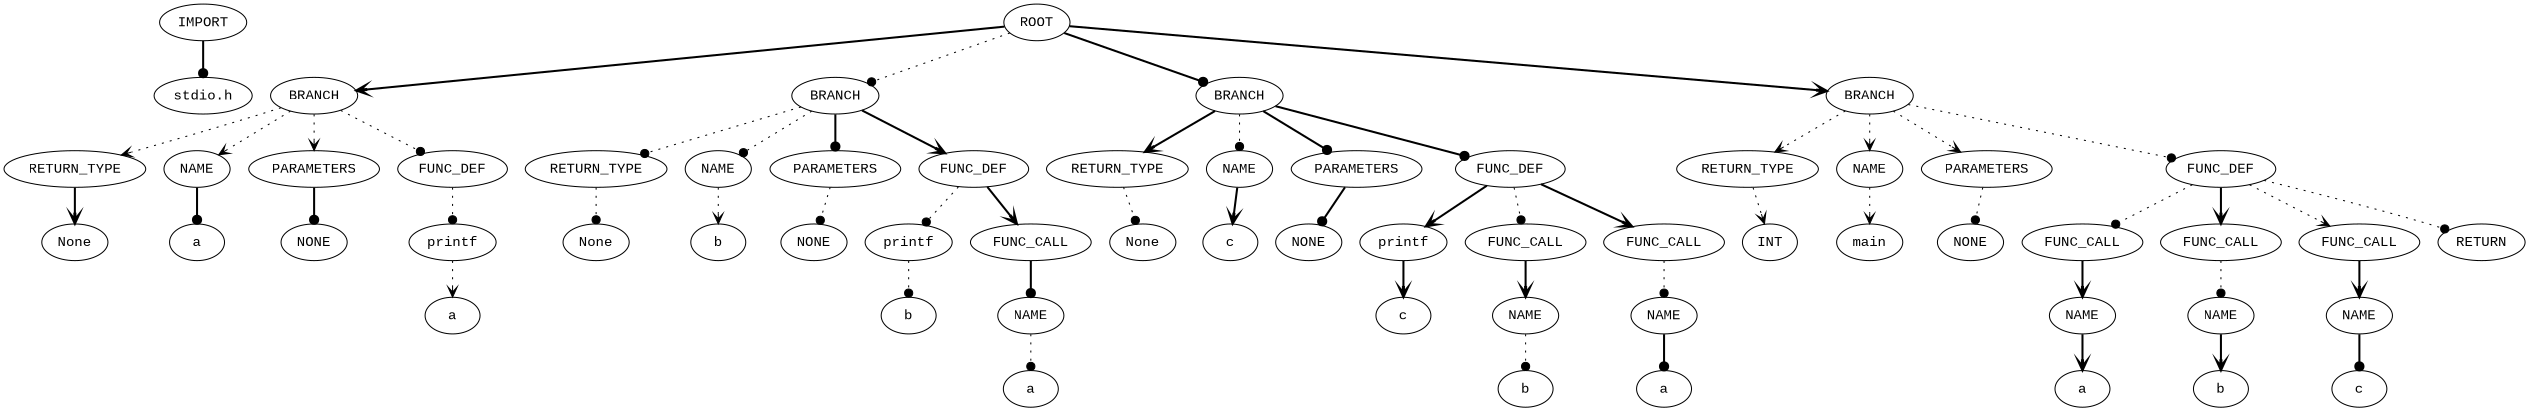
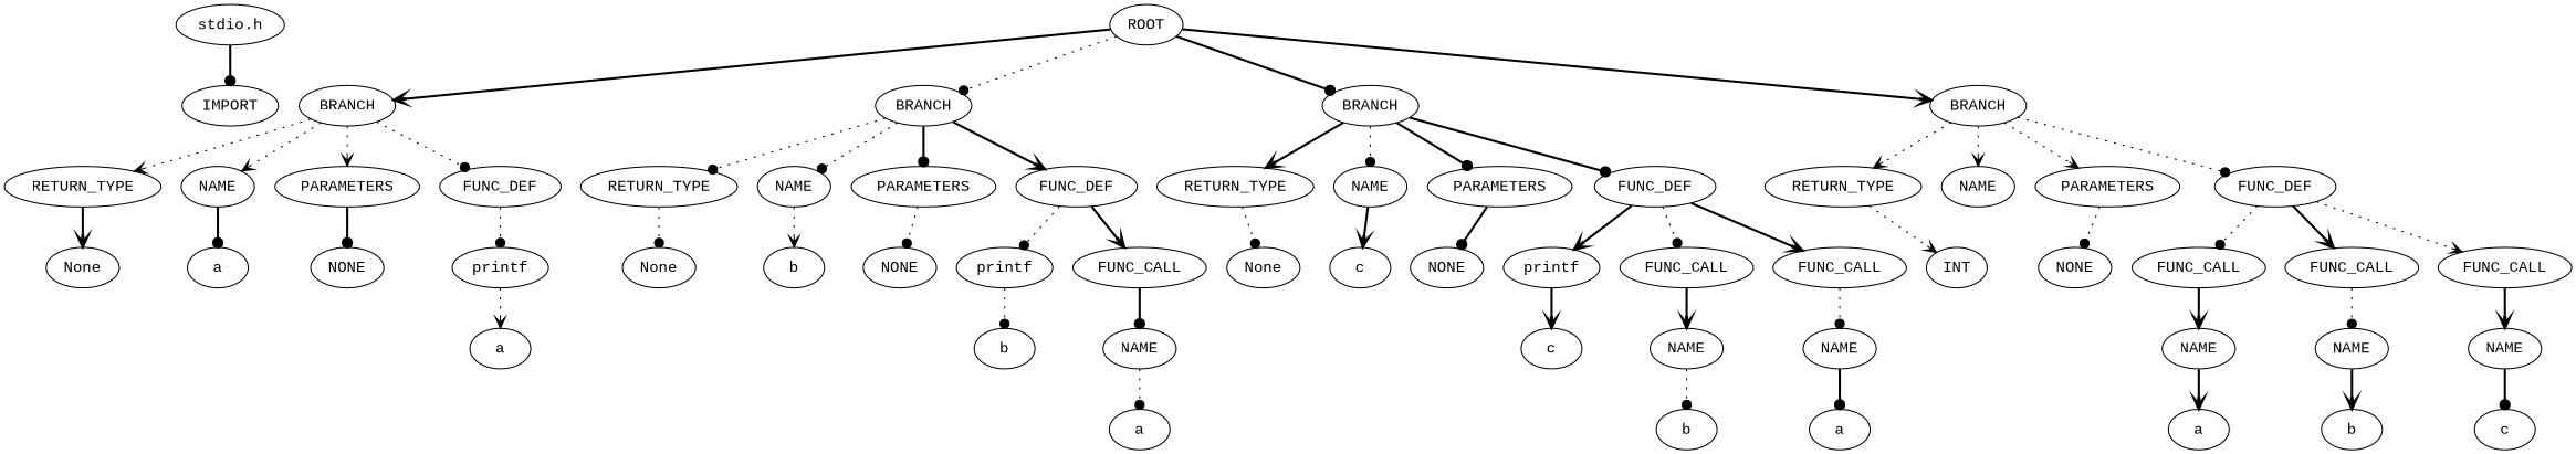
  strict digraph {
    fontname="Liberation Mono"
    node [fontname="Liberation Mono"]
    edge [arrowhead=dot fontname="Liberation Mono" style=dotted]
    n1 [label=IMPORT]
    n2 [label="stdio.h"]
    n3 [label=BRANCH]
    n4 [label=RETURN_TYPE]
    n5 [label=NAME]
    n6 [label=PARAMETERS]
    n7 [label=FUNC_DEF]
    n8 [label=None]
    n9 [label=a]
    n10 [label=NONE]
    n11 [label=printf]
    n12 [label=BRANCH]
    n13 [label=RETURN_TYPE]
    n14 [label=NAME]
    n15 [label=PARAMETERS]
    n16 [label=FUNC_DEF]
    n17 [label=None]
    n18 [label=b]
    n19 [label=NONE]
    n20 [label=printf]
    n21 [label=FUNC_CALL]
    n22 [label=BRANCH]
    n23 [label=RETURN_TYPE]
    n24 [label=NAME]
    n25 [label=PARAMETERS]
    n26 [label=FUNC_DEF]
    n27 [label=None]
    n28 [label=c]
    n29 [label=NONE]
    n30 [label=printf]
    n31 [label=FUNC_CALL]
    n32 [label=FUNC_CALL]
    n33 [label=BRANCH]
    n34 [label=RETURN_TYPE]
    n35 [label=NAME]
    n36 [label=PARAMETERS]
    n37 [label=FUNC_DEF]
    n38 [label=INT]
-   n39 [label=main]
    n40 [label=NONE]
    n41 [label=FUNC_CALL]
    n42 [label=FUNC_CALL]
    n43 [label=FUNC_CALL]
-   n44 [label=RETURN]
    ROOT
    n46 [label="a\n"]
    n47 [label="b\n"]
    n48 [label=NAME]
    n49 [label=a]
    n50 [label="c\n"]
    n51 [label=NAME]
    n52 [label=NAME]
    n53 [label=b]
    n54 [label=a]
    n55 [label=NAME]
    n56 [label=NAME]
    n57 [label=NAME]
    n58 [label=a]
    n59 [label=b]
    n60 [label=c]
-   n1 -> n2 [style=bold]
+   n2 -> n1 [style=bold]
    n3 -> n4 [arrowhead=vee]
    n3 -> n5 [arrowhead=vee]
    n3 -> n6 [arrowhead=vee]
    n3 -> n7
    n4 -> n8 [arrowhead=vee style=bold]
    n5 -> n9 [style=bold]
    n6 -> n10 [style=bold]
    n7 -> n11
    n11 -> n46 [arrowhead=vee]
    n12 -> n13
    n12 -> n14
    n12 -> n15 [style=bold]
    n12 -> n16 [arrowhead=vee style=bold]
    n13 -> n17
    n14 -> n18 [arrowhead=vee]
    n15 -> n19
    n16 -> n20
    n16 -> n21 [arrowhead=vee style=bold]
    n20 -> n47
    n21 -> n48 [style=bold]
    n22 -> n23 [arrowhead=vee style=bold]
    n22 -> n24
    n22 -> n25 [style=bold]
    n22 -> n26 [style=bold]
    n23 -> n27
    n24 -> n28 [arrowhead=vee style=bold]
    n25 -> n29 [style=bold]
    n26 -> n30 [arrowhead=vee style=bold]
    n26 -> n31
    n26 -> n32 [arrowhead=vee style=bold]
    n30 -> n50 [arrowhead=vee style=bold]
    n31 -> n51 [arrowhead=vee style=bold]
    n32 -> n52
    n33 -> n34 [arrowhead=vee]
    n33 -> n35 [arrowhead=vee]
    n33 -> n36 [arrowhead=vee]
    n33 -> n37
    n34 -> n38 [arrowhead=vee]
-   n35 -> n39 [arrowhead=vee]
    n36 -> n40
    n37 -> n41
    n37 -> n42 [arrowhead=vee style=bold]
    n37 -> n43 [arrowhead=vee]
-   n37 -> n44
    n41 -> n55 [arrowhead=vee style=bold]
    n42 -> n56
    n43 -> n57 [arrowhead=vee style=bold]
    ROOT -> n3 [arrowhead=vee style=bold]
    ROOT -> n12
    ROOT -> n22 [style=bold]
    ROOT -> n33 [arrowhead=vee style=bold]
    n48 -> n49
    n51 -> n53
    n52 -> n54 [style=bold]
    n55 -> n58 [arrowhead=vee style=bold]
    n56 -> n59 [arrowhead=vee style=bold]
    n57 -> n60 [style=bold]
  }
